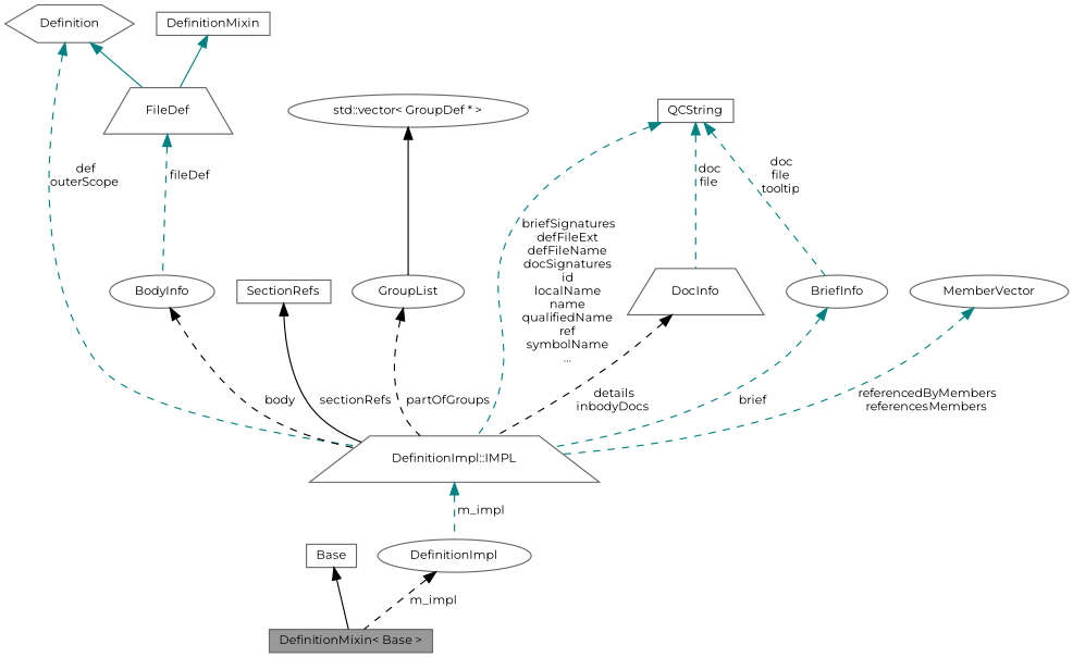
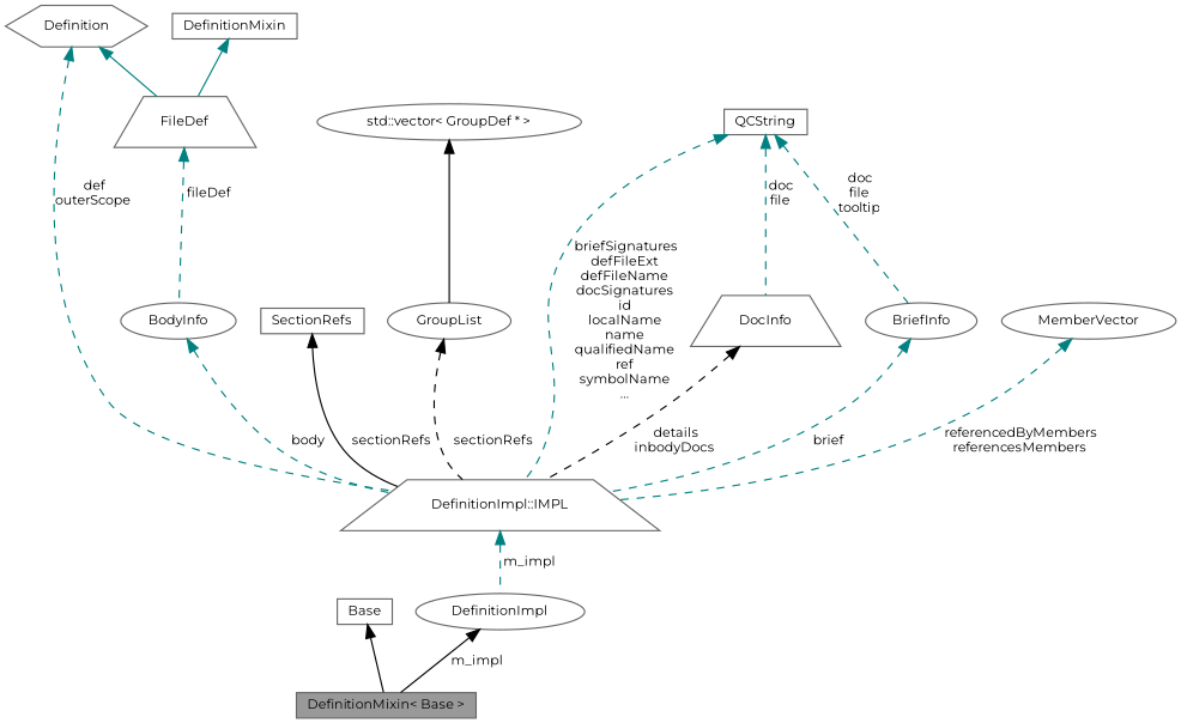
  digraph {
    fontname=Montserrat
    node [color=gray40 fillcolor=white fontname=Montserrat fontsize=10 shape=ellipse style=filled]
    edge [color=teal dir=back fontname=Montserrat fontsize=10 labelfontname=Helvetica labelfontsize=10 style=dashed]
    n1 [fillcolor=grey60 fontcolor=black height=0.2 label="DefinitionMixin\< Base \>" shape=box width=0.4]
    n2 [height=0.2 label=Base shape=box width=0.4]
    n3 [height=0.2 label=DefinitionImpl width=0.4]
    n4 [height=0.2 label="DefinitionImpl::IMPL" shape=trapezium width=0.4]
    n5 [height=0.2 label=Definition shape=hexagon width=0.4]
    n6 [height=0.2 label=FileDef shape=trapezium width=0.4]
    n7 [height=0.2 label=BodyInfo width=0.4]
    n8 [height=0.2 label=SectionRefs shape=box width=0.4]
    n9 [height=0.2 label=GroupList width=0.4]
    n10 [height=0.2 label="std::vector\< GroupDef * \>" width=0.4]
    n11 [height=0.2 label=DocInfo shape=trapezium width=0.4]
    n12 [height=0.2 label=QCString shape=box width=0.4]
    n13 [height=0.2 label=BriefInfo width=0.4]
    n14 [height=0.2 label=DefinitionMixin shape=box width=0.4]
    n15 [height=0.2 label=MemberVector width=0.4]
    n2 -> n1 [color=black style=solid]
-   n3 -> n1 [color=black label=" m_impl"]
+   n3 -> n1 [color=black label=" m_impl" style=solid]
    n4 -> n3 [label=" m_impl"]
    n5 -> n4 [label=" def\nouterScope"]
    n5 -> n6 [style=solid]
    n6 -> n7 [label=" fileDef"]
-   n7 -> n4 [color=black label=" body"]
+   n7 -> n4 [label=" body"]
    n8 -> n4 [color=black label=" sectionRefs" style=solid]
-   n9 -> n4 [color=black label=" partOfGroups"]
+   n9 -> n4 [color=black label=" sectionRefs"]
    n10 -> n9 [color=black style=solid]
    n11 -> n4 [color=black label=" details\ninbodyDocs"]
    n12 -> n4 [label=" briefSignatures\ndefFileExt\ndefFileName\ndocSignatures\nid\nlocalName\nname\nqualifiedName\nref\nsymbolName\n..."]
    n12 -> n11 [label=" doc\nfile"]
    n12 -> n13 [label=" doc\nfile\ntooltip"]
    n13 -> n4 [label=" brief"]
    n14 -> n6 [style=solid]
    n15 -> n4 [label=" referencedByMembers\nreferencesMembers"]
  }
